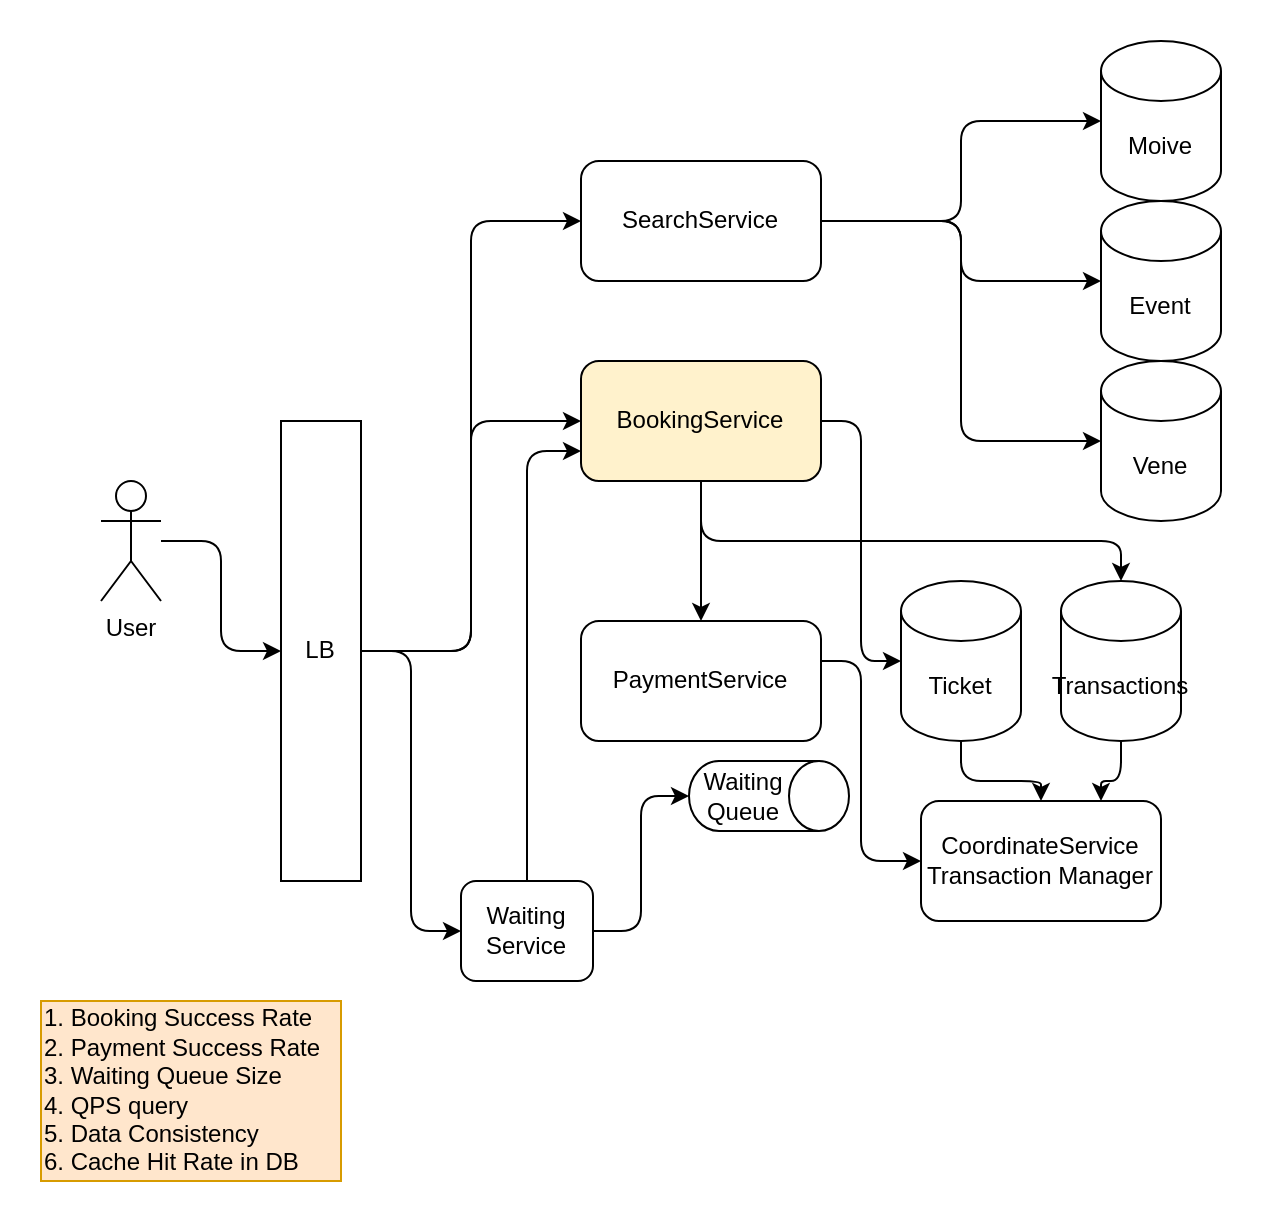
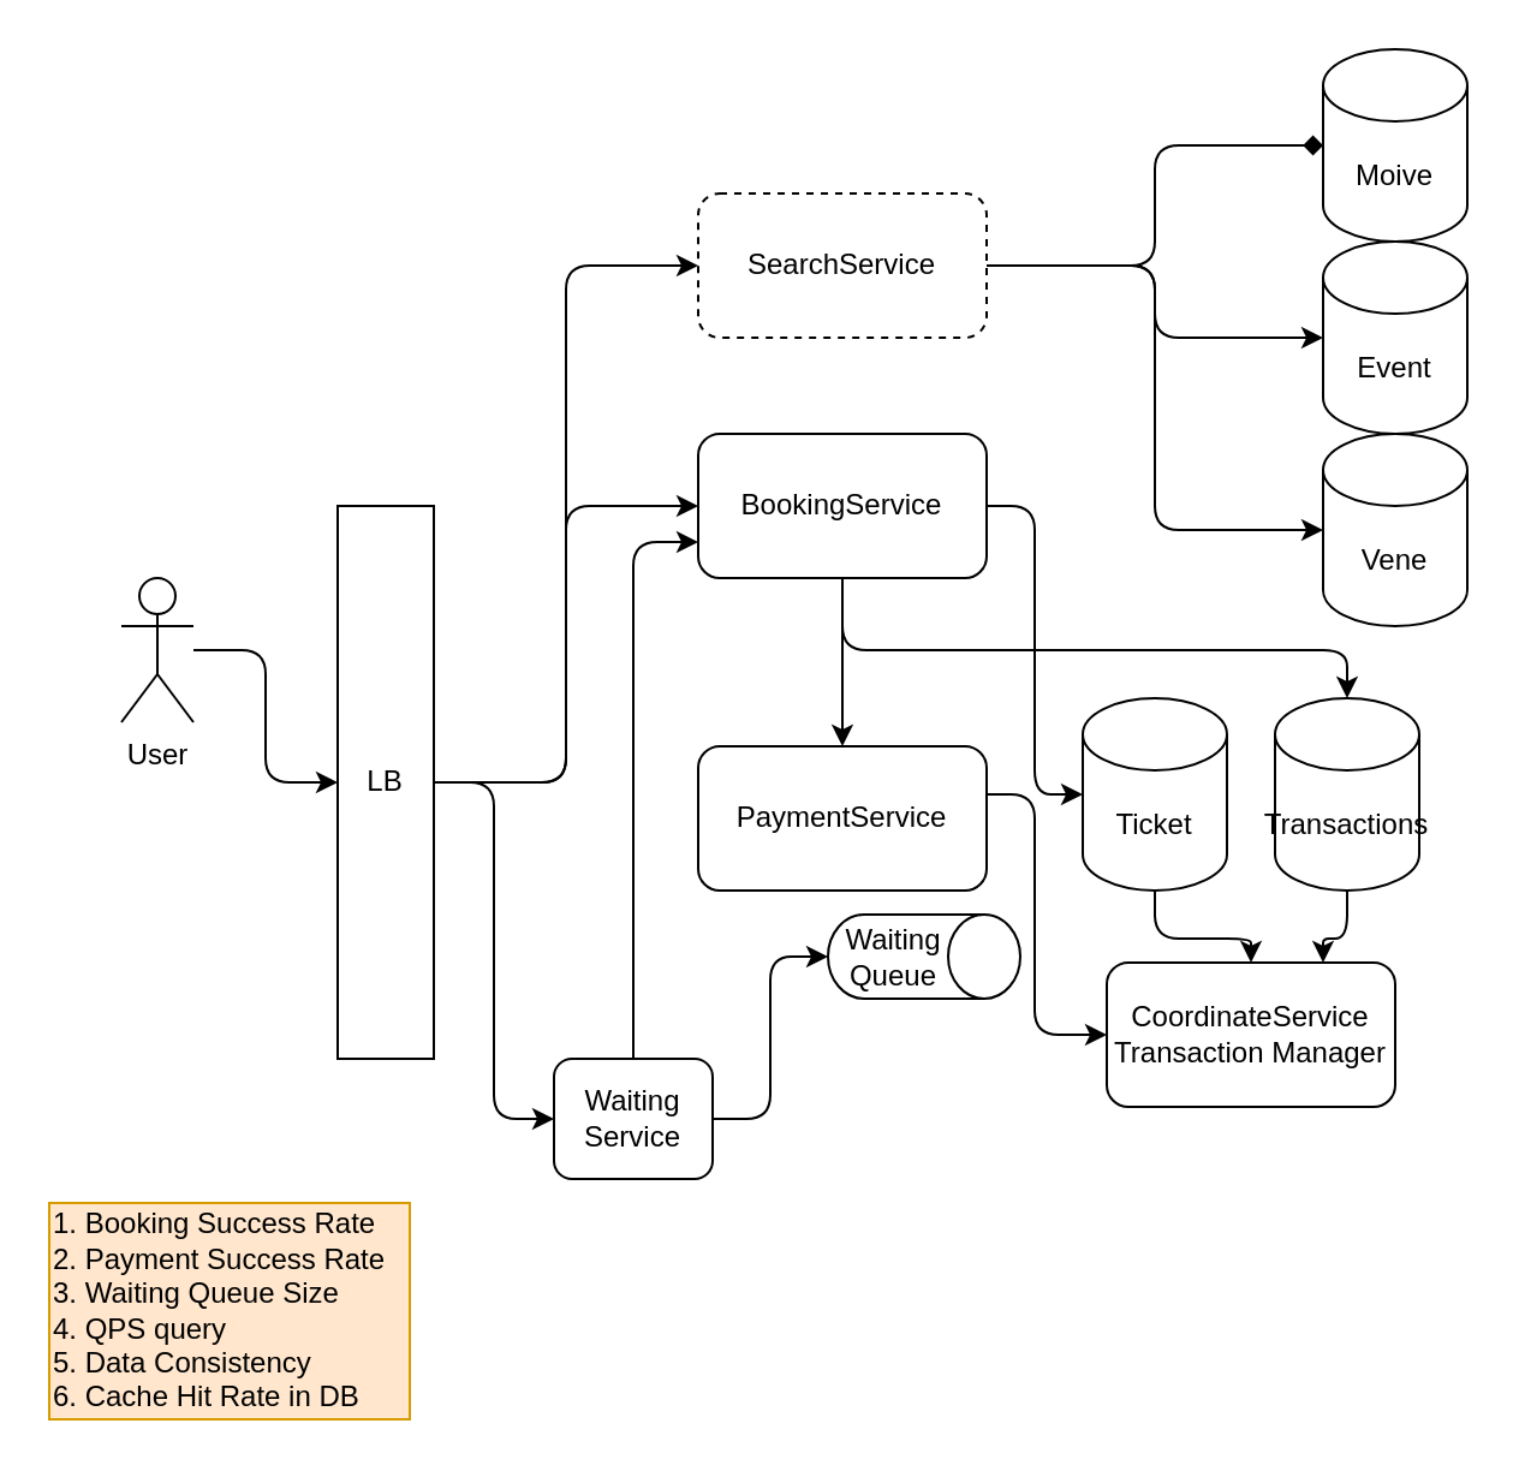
  <mxCell id="0" />
  <mxCell id="1" parent="0" />
  <mxCell id="2" style="edgeStyle=orthogonalEdgeStyle;rounded=1;orthogonalLoop=1;jettySize=auto;html=1;entryX=0;entryY=0.5;entryDx=0;entryDy=0;" parent="1" source="3" target="7" edge="1"><mxGeometry relative="1" as="geometry" /></mxCell>
  <mxCell id="3" value="User" style="shape=umlActor;verticalLabelPosition=bottom;verticalAlign=top;html=1;outlineConnect=0;" parent="1" vertex="1"><mxGeometry x="50" y="240" width="30" height="60" as="geometry" /></mxCell>
  <mxCell id="4" style="edgeStyle=orthogonalEdgeStyle;rounded=1;orthogonalLoop=1;jettySize=auto;html=1;entryX=0;entryY=0.5;entryDx=0;entryDy=0;" parent="1" source="7" target="11" edge="1"><mxGeometry relative="1" as="geometry" /></mxCell>
  <mxCell id="5" style="edgeStyle=orthogonalEdgeStyle;rounded=1;orthogonalLoop=1;jettySize=auto;html=1;" parent="1" source="7" target="15" edge="1"><mxGeometry relative="1" as="geometry" /></mxCell>
  <mxCell id="6" style="edgeStyle=orthogonalEdgeStyle;rounded=1;orthogonalLoop=1;jettySize=auto;html=1;" parent="1" source="7" target="20" edge="1"><mxGeometry relative="1" as="geometry" /></mxCell>
  <mxCell id="7" value="LB" style="rounded=0;whiteSpace=wrap;html=1;" parent="1" vertex="1"><mxGeometry x="140" y="210" width="40" height="230" as="geometry" /></mxCell>
- <mxCell id="8" style="edgeStyle=orthogonalEdgeStyle;rounded=1;orthogonalLoop=1;jettySize=auto;html=1;entryX=0;entryY=0.5;entryDx=0;entryDy=0;entryPerimeter=0;" parent="1" source="11" target="21" edge="1"><mxGeometry relative="1" as="geometry" /></mxCell>
+ <mxCell id="8" style="edgeStyle=orthogonalEdgeStyle;rounded=1;orthogonalLoop=1;jettySize=auto;html=1;entryX=0;entryY=0.5;entryDx=0;entryDy=0;entryPerimeter=0;endArrow=diamond;" parent="1" source="11" target="21" edge="1"><mxGeometry relative="1" as="geometry" /></mxCell>
  <mxCell id="9" style="edgeStyle=orthogonalEdgeStyle;rounded=1;orthogonalLoop=1;jettySize=auto;html=1;entryX=0;entryY=0.5;entryDx=0;entryDy=0;entryPerimeter=0;" parent="1" source="11" target="22" edge="1"><mxGeometry relative="1" as="geometry" /></mxCell>
  <mxCell id="10" style="edgeStyle=orthogonalEdgeStyle;rounded=1;orthogonalLoop=1;jettySize=auto;html=1;entryX=0;entryY=0.5;entryDx=0;entryDy=0;entryPerimeter=0;" parent="1" source="11" target="23" edge="1"><mxGeometry relative="1" as="geometry" /></mxCell>
- <mxCell id="11" value="SearchService" style="rounded=1;whiteSpace=wrap;html=1;" parent="1" vertex="1"><mxGeometry x="290" y="80" width="120" height="60" as="geometry" /></mxCell>
+ <mxCell id="11" value="SearchService" style="rounded=1;whiteSpace=wrap;html=1;dashed=1;" parent="1" vertex="1"><mxGeometry x="290" y="80" width="120" height="60" as="geometry" /></mxCell>
  <mxCell id="12" style="edgeStyle=orthogonalEdgeStyle;rounded=1;orthogonalLoop=1;jettySize=auto;html=1;" parent="1" source="15" target="17" edge="1"><mxGeometry relative="1" as="geometry" /></mxCell>
  <mxCell id="13" style="edgeStyle=orthogonalEdgeStyle;rounded=1;orthogonalLoop=1;jettySize=auto;html=1;entryX=0;entryY=0.5;entryDx=0;entryDy=0;entryPerimeter=0;" parent="1" source="15" target="25" edge="1"><mxGeometry relative="1" as="geometry" /></mxCell>
  <mxCell id="14" style="edgeStyle=orthogonalEdgeStyle;rounded=1;orthogonalLoop=1;jettySize=auto;html=1;" parent="1" source="15" target="27" edge="1"><mxGeometry relative="1" as="geometry"><Array as="points"><mxPoint x="350" y="270" /><mxPoint x="560" y="270" /></Array></mxGeometry></mxCell>
- <mxCell id="15" value="BookingService" style="rounded=1;whiteSpace=wrap;html=1;fillColor=#fff2cc;" parent="1" vertex="1"><mxGeometry x="290" y="180" width="120" height="60" as="geometry" /></mxCell>
+ <mxCell id="15" value="BookingService" style="rounded=1;whiteSpace=wrap;html=1;" parent="1" vertex="1"><mxGeometry x="290" y="180" width="120" height="60" as="geometry" /></mxCell>
  <mxCell id="16" style="edgeStyle=orthogonalEdgeStyle;rounded=1;orthogonalLoop=1;jettySize=auto;html=1;entryX=0;entryY=0.5;entryDx=0;entryDy=0;" parent="1" source="17" target="28" edge="1"><mxGeometry relative="1" as="geometry"><Array as="points"><mxPoint x="430" y="330" /><mxPoint x="430" y="430" /></Array></mxGeometry></mxCell>
  <mxCell id="17" value="PaymentService" style="rounded=1;whiteSpace=wrap;html=1;" parent="1" vertex="1"><mxGeometry x="290" y="310" width="120" height="60" as="geometry" /></mxCell>
  <mxCell id="18" style="edgeStyle=orthogonalEdgeStyle;rounded=1;orthogonalLoop=1;jettySize=auto;html=1;entryX=0;entryY=0.75;entryDx=0;entryDy=0;" parent="1" source="20" target="15" edge="1"><mxGeometry relative="1" as="geometry" /></mxCell>
  <mxCell id="19" style="edgeStyle=orthogonalEdgeStyle;rounded=1;orthogonalLoop=1;jettySize=auto;html=1;entryX=0.5;entryY=1;entryDx=0;entryDy=0;entryPerimeter=0;" parent="1" source="20" target="29" edge="1"><mxGeometry relative="1" as="geometry" /></mxCell>
  <mxCell id="20" value="Waiting&lt;br&gt;Service" style="rounded=1;whiteSpace=wrap;html=1;" parent="1" vertex="1"><mxGeometry x="230" y="440" width="66" height="50" as="geometry" /></mxCell>
  <mxCell id="21" value="Moive" style="shape=cylinder3;whiteSpace=wrap;html=1;boundedLbl=1;backgroundOutline=1;size=15;" parent="1" vertex="1"><mxGeometry x="550" y="20" width="60" height="80" as="geometry" /></mxCell>
  <mxCell id="22" value="Event" style="shape=cylinder3;whiteSpace=wrap;html=1;boundedLbl=1;backgroundOutline=1;size=15;" parent="1" vertex="1"><mxGeometry x="550" y="100" width="60" height="80" as="geometry" /></mxCell>
  <mxCell id="23" value="Vene" style="shape=cylinder3;whiteSpace=wrap;html=1;boundedLbl=1;backgroundOutline=1;size=15;" parent="1" vertex="1"><mxGeometry x="550" y="180" width="60" height="80" as="geometry" /></mxCell>
  <mxCell id="24" style="edgeStyle=orthogonalEdgeStyle;rounded=1;orthogonalLoop=1;jettySize=auto;html=1;entryX=0.5;entryY=0;entryDx=0;entryDy=0;" parent="1" source="25" target="28" edge="1"><mxGeometry relative="1" as="geometry" /></mxCell>
  <mxCell id="25" value="Ticket" style="shape=cylinder3;whiteSpace=wrap;html=1;boundedLbl=1;backgroundOutline=1;size=15;" parent="1" vertex="1"><mxGeometry x="450" y="290" width="60" height="80" as="geometry" /></mxCell>
  <mxCell id="26" style="edgeStyle=orthogonalEdgeStyle;rounded=1;orthogonalLoop=1;jettySize=auto;html=1;entryX=0.75;entryY=0;entryDx=0;entryDy=0;" parent="1" source="27" target="28" edge="1"><mxGeometry relative="1" as="geometry" /></mxCell>
  <mxCell id="27" value="Transactions" style="shape=cylinder3;whiteSpace=wrap;html=1;boundedLbl=1;backgroundOutline=1;size=15;" parent="1" vertex="1"><mxGeometry x="530" y="290" width="60" height="80" as="geometry" /></mxCell>
  <mxCell id="28" value="CoordinateService&lt;br&gt;Transaction Manager" style="rounded=1;whiteSpace=wrap;html=1;" parent="1" vertex="1"><mxGeometry x="460" y="400" width="120" height="60" as="geometry" /></mxCell>
  <mxCell id="29" value="Waiting&lt;br&gt;Queue" style="shape=cylinder3;whiteSpace=wrap;html=1;boundedLbl=1;backgroundOutline=1;size=15;direction=south;" parent="1" vertex="1"><mxGeometry x="344" y="380" width="80" height="35" as="geometry" /></mxCell>
  <mxCell id="30" value="1. Booking Success Rate&lt;br&gt;2. Payment Success Rate&lt;br&gt;3. Waiting Queue Size&lt;br&gt;4. QPS query&lt;br&gt;5. Data Consistency&lt;br&gt;6. Cache Hit Rate in DB" style="text;html=1;align=left;verticalAlign=middle;resizable=0;points=[];autosize=1;strokeColor=#d79b00;fillColor=#ffe6cc;" parent="1" vertex="1"><mxGeometry x="20" y="500" width="150" height="90" as="geometry" /></mxCell>
